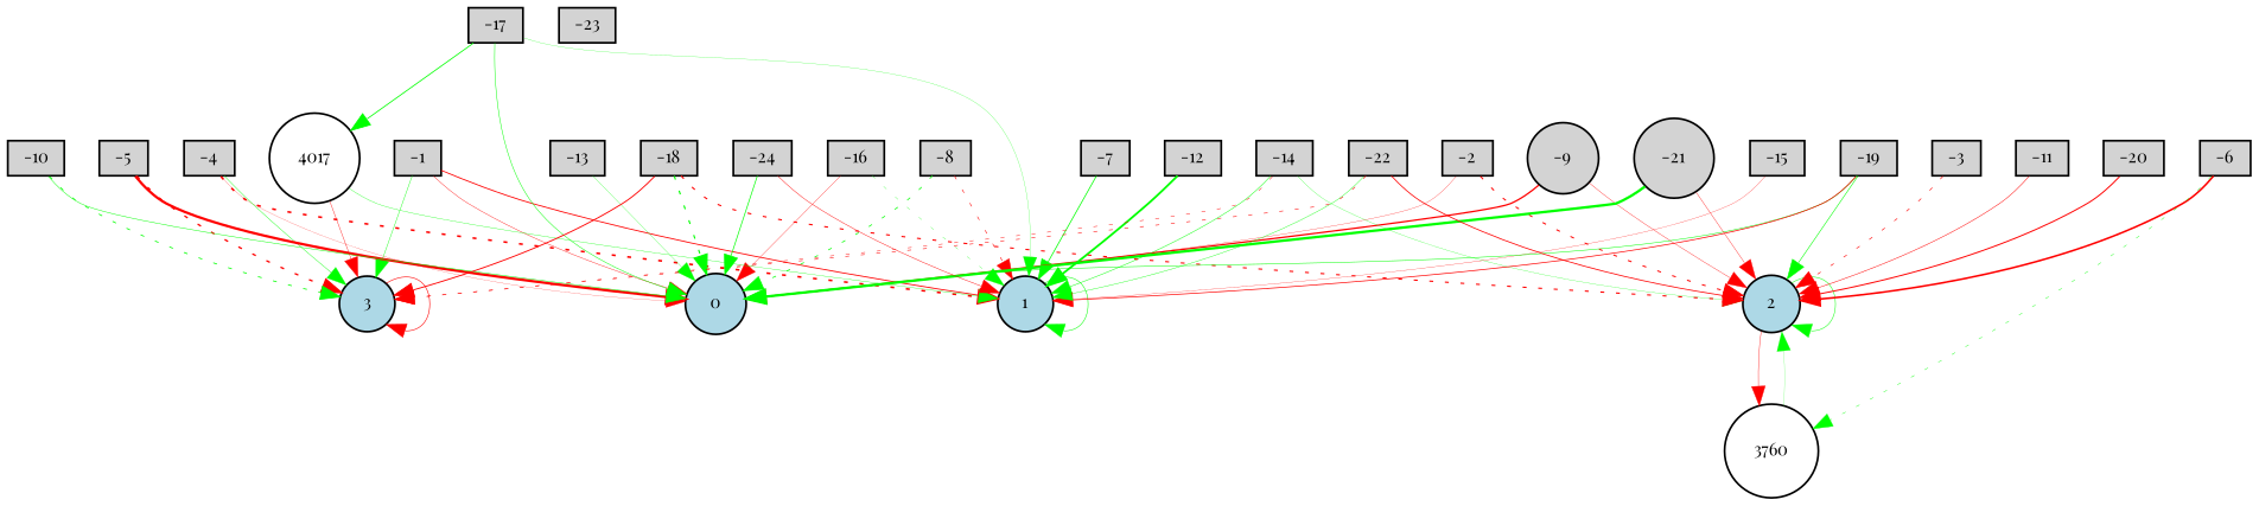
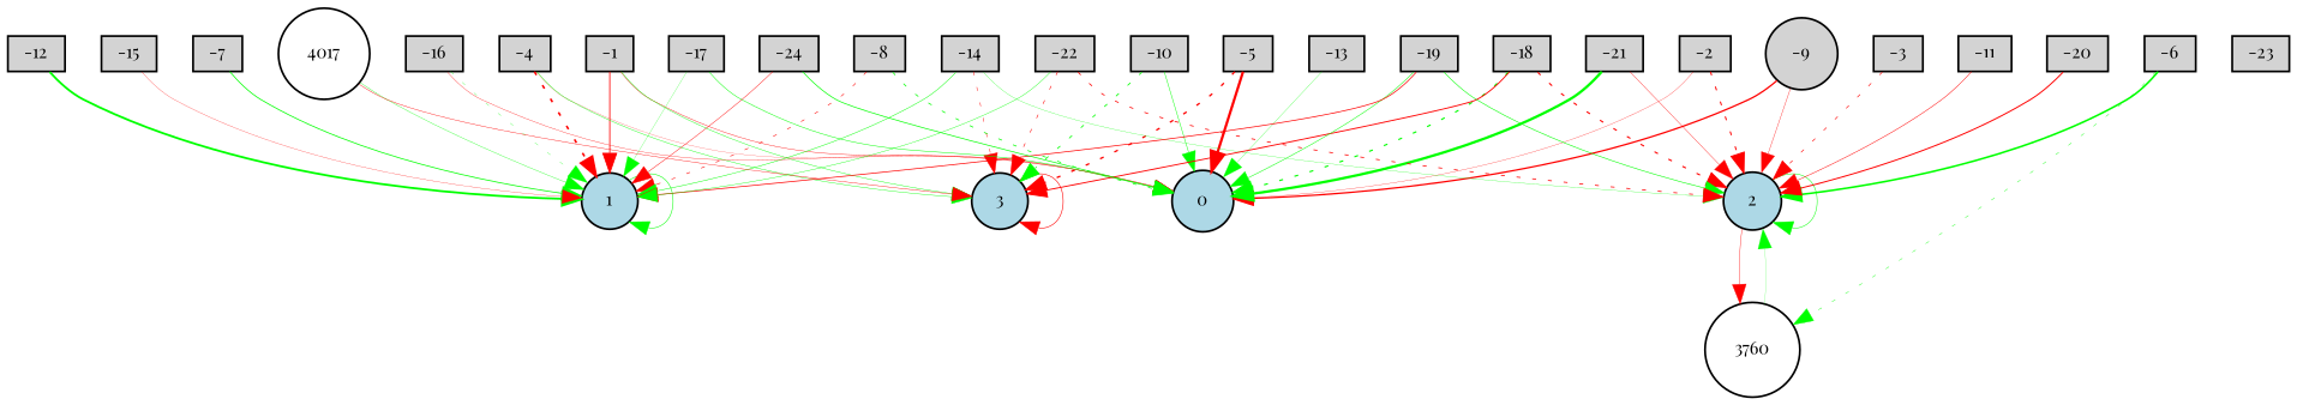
  digraph {
    fontname="Playfair Display"
    node [fillcolor=lightgray fontname="Playfair Display" fontsize=9 shape=box style=filled]
    edge [color=red fontname="Playfair Display" style=solid]
    -1 [height=0.2 width=0.2]
    0 [fillcolor=lightblue height=0.2 shape=circle width=0.2]
    1 [fillcolor=lightblue height=0.2 shape=circle width=0.2]
    3 [fillcolor=lightblue height=0.2 shape=circle width=0.2]
    -2 [height=0.2 width=0.2]
    2 [fillcolor=lightblue height=0.2 shape=circle width=0.2]
    3760 [fillcolor=white height=0.2 shape=circle width=0.2]
    -3 [height=0.2 width=0.2]
    -4 [height=0.2 width=0.2]
    -5 [height=0.2 width=0.2]
    -6 [height=0.2 width=0.2]
    -7 [height=0.2 width=0.2]
    -8 [height=0.2 width=0.2]
    -9 [height=0.2 shape=circle width=0.2]
    -10 [height=0.2 width=0.2]
    -11 [height=0.2 width=0.2]
    -12 [height=0.2 width=0.2]
    -13 [height=0.2 width=0.2]
    -14 [height=0.2 width=0.2]
    -15 [height=0.2 width=0.2]
    -16 [height=0.2 width=0.2]
    -17 [height=0.2 width=0.2]
    4017 [fillcolor=white height=0.2 shape=circle width=0.2]
    -18 [height=0.2 width=0.2]
    -19 [height=0.2 width=0.2]
    -20 [height=0.2 width=0.2]
-   -21 [height=0.2 shape=circle width=0.2]
+   -21 [height=0.2 width=0.2]
    -22 [height=0.2 width=0.2]
    -23 [height=0.2 width=0.2]
    -24 [height=0.2 width=0.2]
    -1 -> 0 [penwidth=0.2182387474030102]
    -1 -> 1 [penwidth=0.48653338507327315]
    -1 -> 3 [color=green penwidth=0.2321116561916897]
    1 -> 1 [color=green penwidth=0.2993883340664859]
    3 -> 3 [penwidth=0.33186236714619866]
    -2 -> 0 [penwidth=0.1521780210003152]
    -2 -> 2 [penwidth=0.5879411636891223 style=dotted]
    2 -> 2 [color=green penwidth=0.2804909137765627]
    2 -> 3760 [penwidth=0.21891658283017182]
    3760 -> 2 [color=green penwidth=0.10567563205743376]
    -3 -> 2 [penwidth=0.3498165344140668 style=dotted]
    -4 -> 0 [penwidth=0.11098402066407234]
    -4 -> 1 [penwidth=0.9371075259314693 style=dotted]
    -4 -> 3 [color=green penwidth=0.226816568502587]
    -5 -> 0 [penwidth=1.3081663155362122]
    -5 -> 3 [penwidth=0.7729539045519397 style=dotted]
-   -6 -> 2 [penwidth=0.9290720242499251]
+   -6 -> 2 [color=green penwidth=0.9290720242499251]
    -6 -> 3760 [color=green penwidth=0.22567923777618124 style=dotted]
    -7 -> 1 [color=green penwidth=0.43459072820278677]
    -8 -> 0 [color=green penwidth=0.4188222567669023 style=dotted]
    -8 -> 1 [penwidth=0.32103131031736193 style=dotted]
    -9 -> 0 [penwidth=0.7431332388571628]
    -9 -> 2 [penwidth=0.19666984908034008]
    -10 -> 0 [color=green penwidth=0.26539088478999695]
    -10 -> 3 [color=green penwidth=0.4541045989440087 style=dotted]
    -11 -> 2 [penwidth=0.28026766862247376]
    -12 -> 1 [color=green penwidth=1.063133708240379]
    -13 -> 0 [color=green penwidth=0.1434666686909522]
    -14 -> 1 [color=green penwidth=0.2676773726921964]
    -14 -> 3 [penwidth=0.2644548503463284 style=dotted]
    -14 -> 2 [color=green penwidth=0.14599707066150758]
    -15 -> 1 [penwidth=0.14314295640521588]
    -16 -> 0 [penwidth=0.17883910453217422]
    -16 -> 1 [color=green penwidth=0.15270555066113015 style=dotted]
    -17 -> 0 [color=green penwidth=0.2773137925551106]
    -17 -> 1 [color=green penwidth=0.1285237956180721]
-   -17 -> 4017 [color=green penwidth=0.4584855917333055]
    4017 -> 1 [color=green penwidth=0.18612277437260666]
    4017 -> 3 [penwidth=0.22166945063205215]
    -18 -> 0 [color=green penwidth=0.6635512947972262 style=dotted]
    -18 -> 3 [penwidth=0.5294848290938068]
    -18 -> 2 [penwidth=0.6329232549199073 style=dotted]
    -19 -> 0 [color=green penwidth=0.2852435728122338]
    -19 -> 1 [penwidth=0.41149337149946996]
    -19 -> 2 [color=green penwidth=0.3225619916235303]
    -20 -> 2 [penwidth=0.5753219319875198]
    -21 -> 0 [color=green penwidth=1.3303399133987046]
    -21 -> 2 [penwidth=0.20125600014190181]
    -22 -> 1 [color=green penwidth=0.22012880663826406]
    -22 -> 3 [penwidth=0.3226789779188127 style=dotted]
-   -22 -> 2 [penwidth=0.4483750836319069]
+   -22 -> 2 [penwidth=0.4483750836319069 style=dotted]
    -24 -> 0 [color=green penwidth=0.3942211682534844]
    -24 -> 1 [penwidth=0.24662006359588892]
  }
